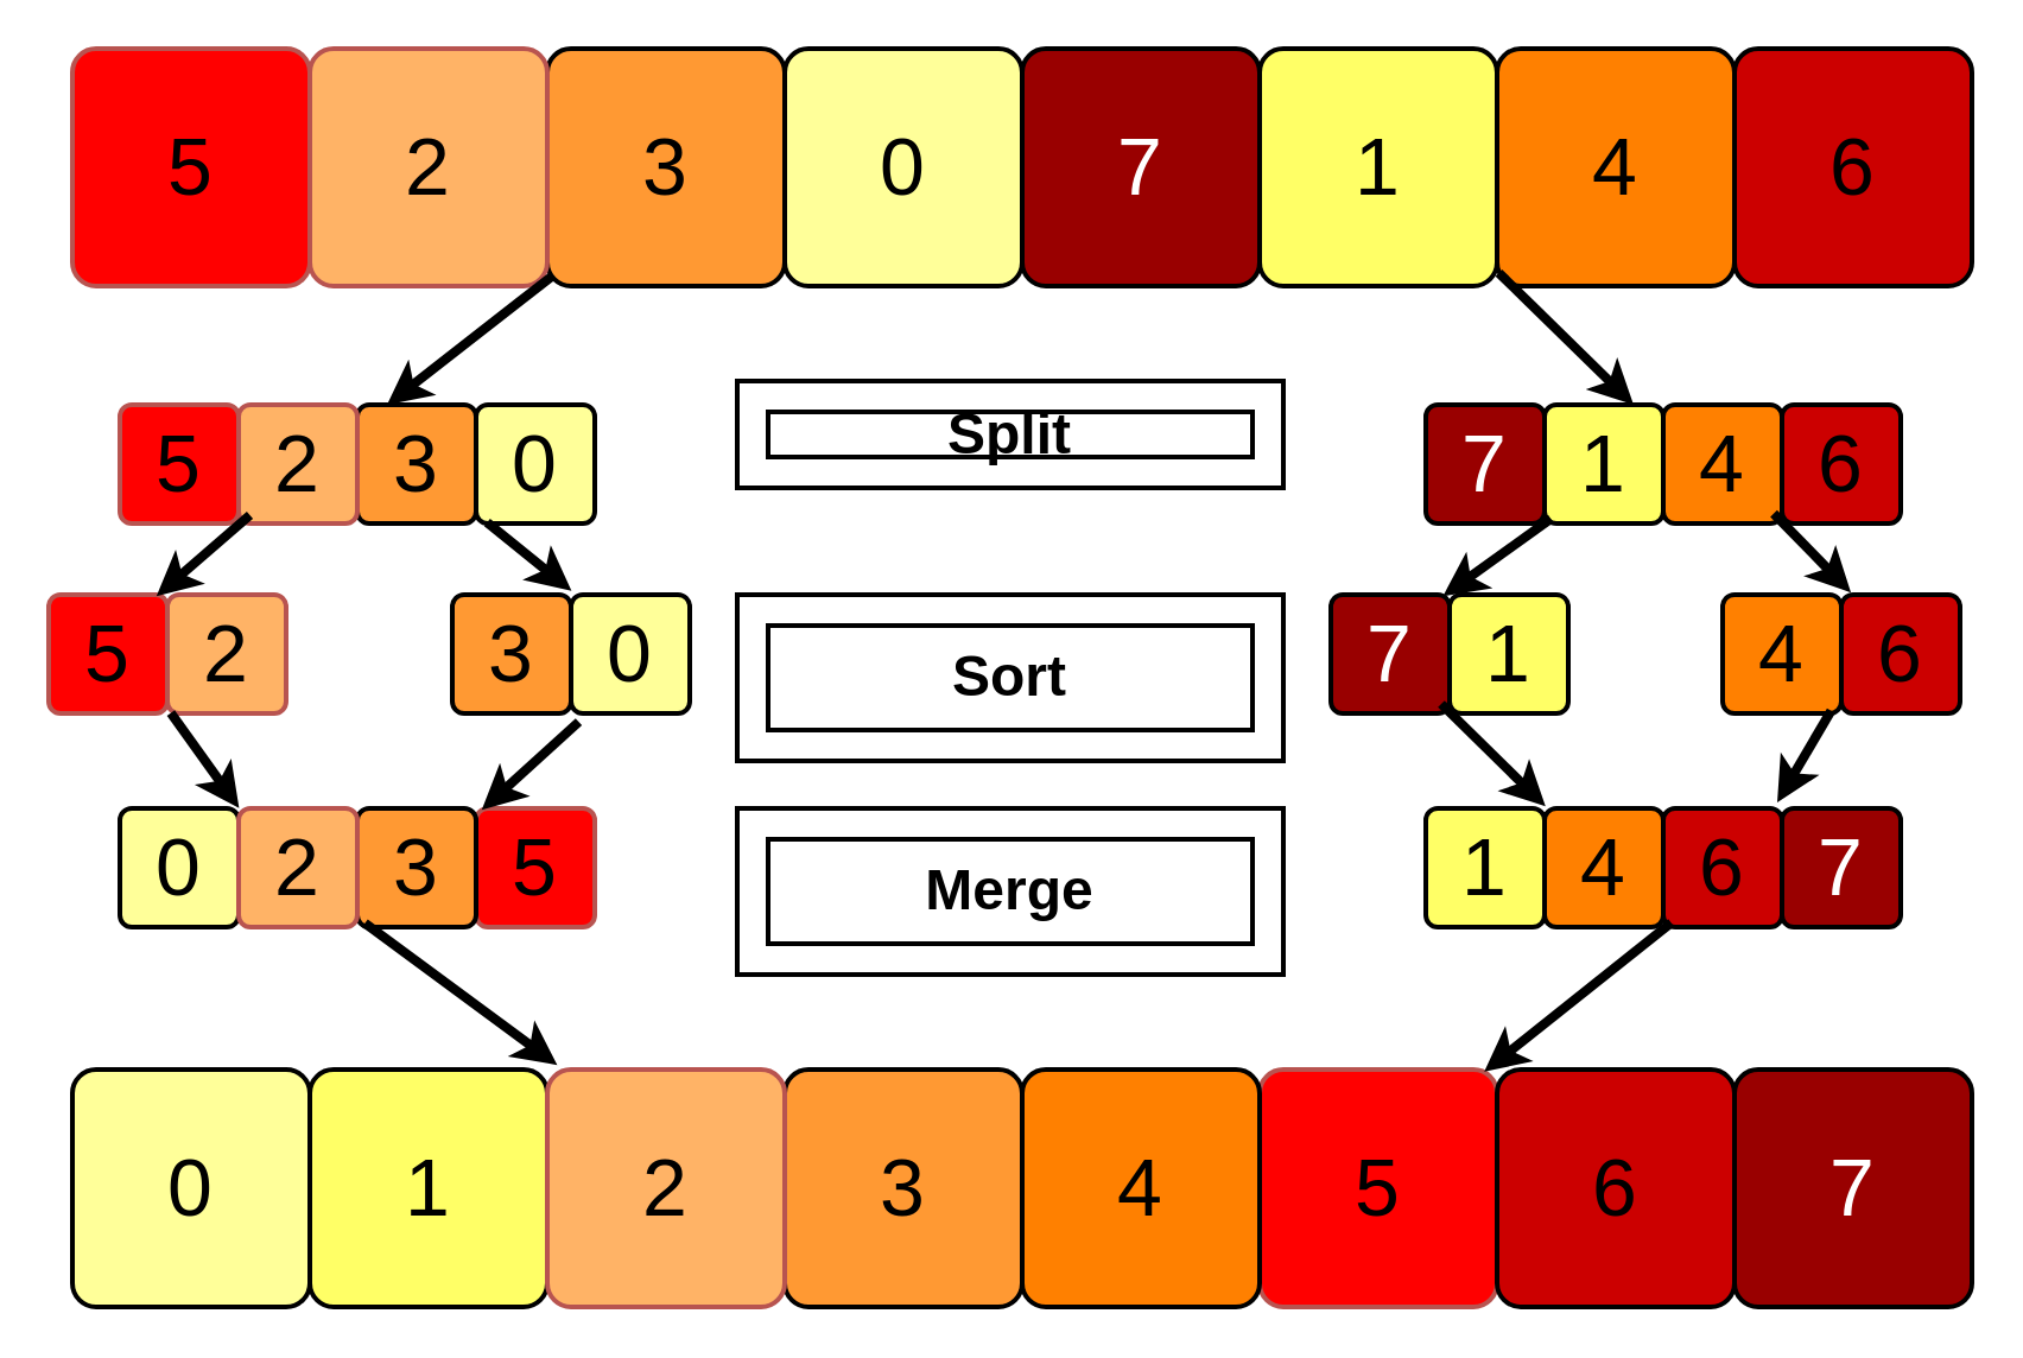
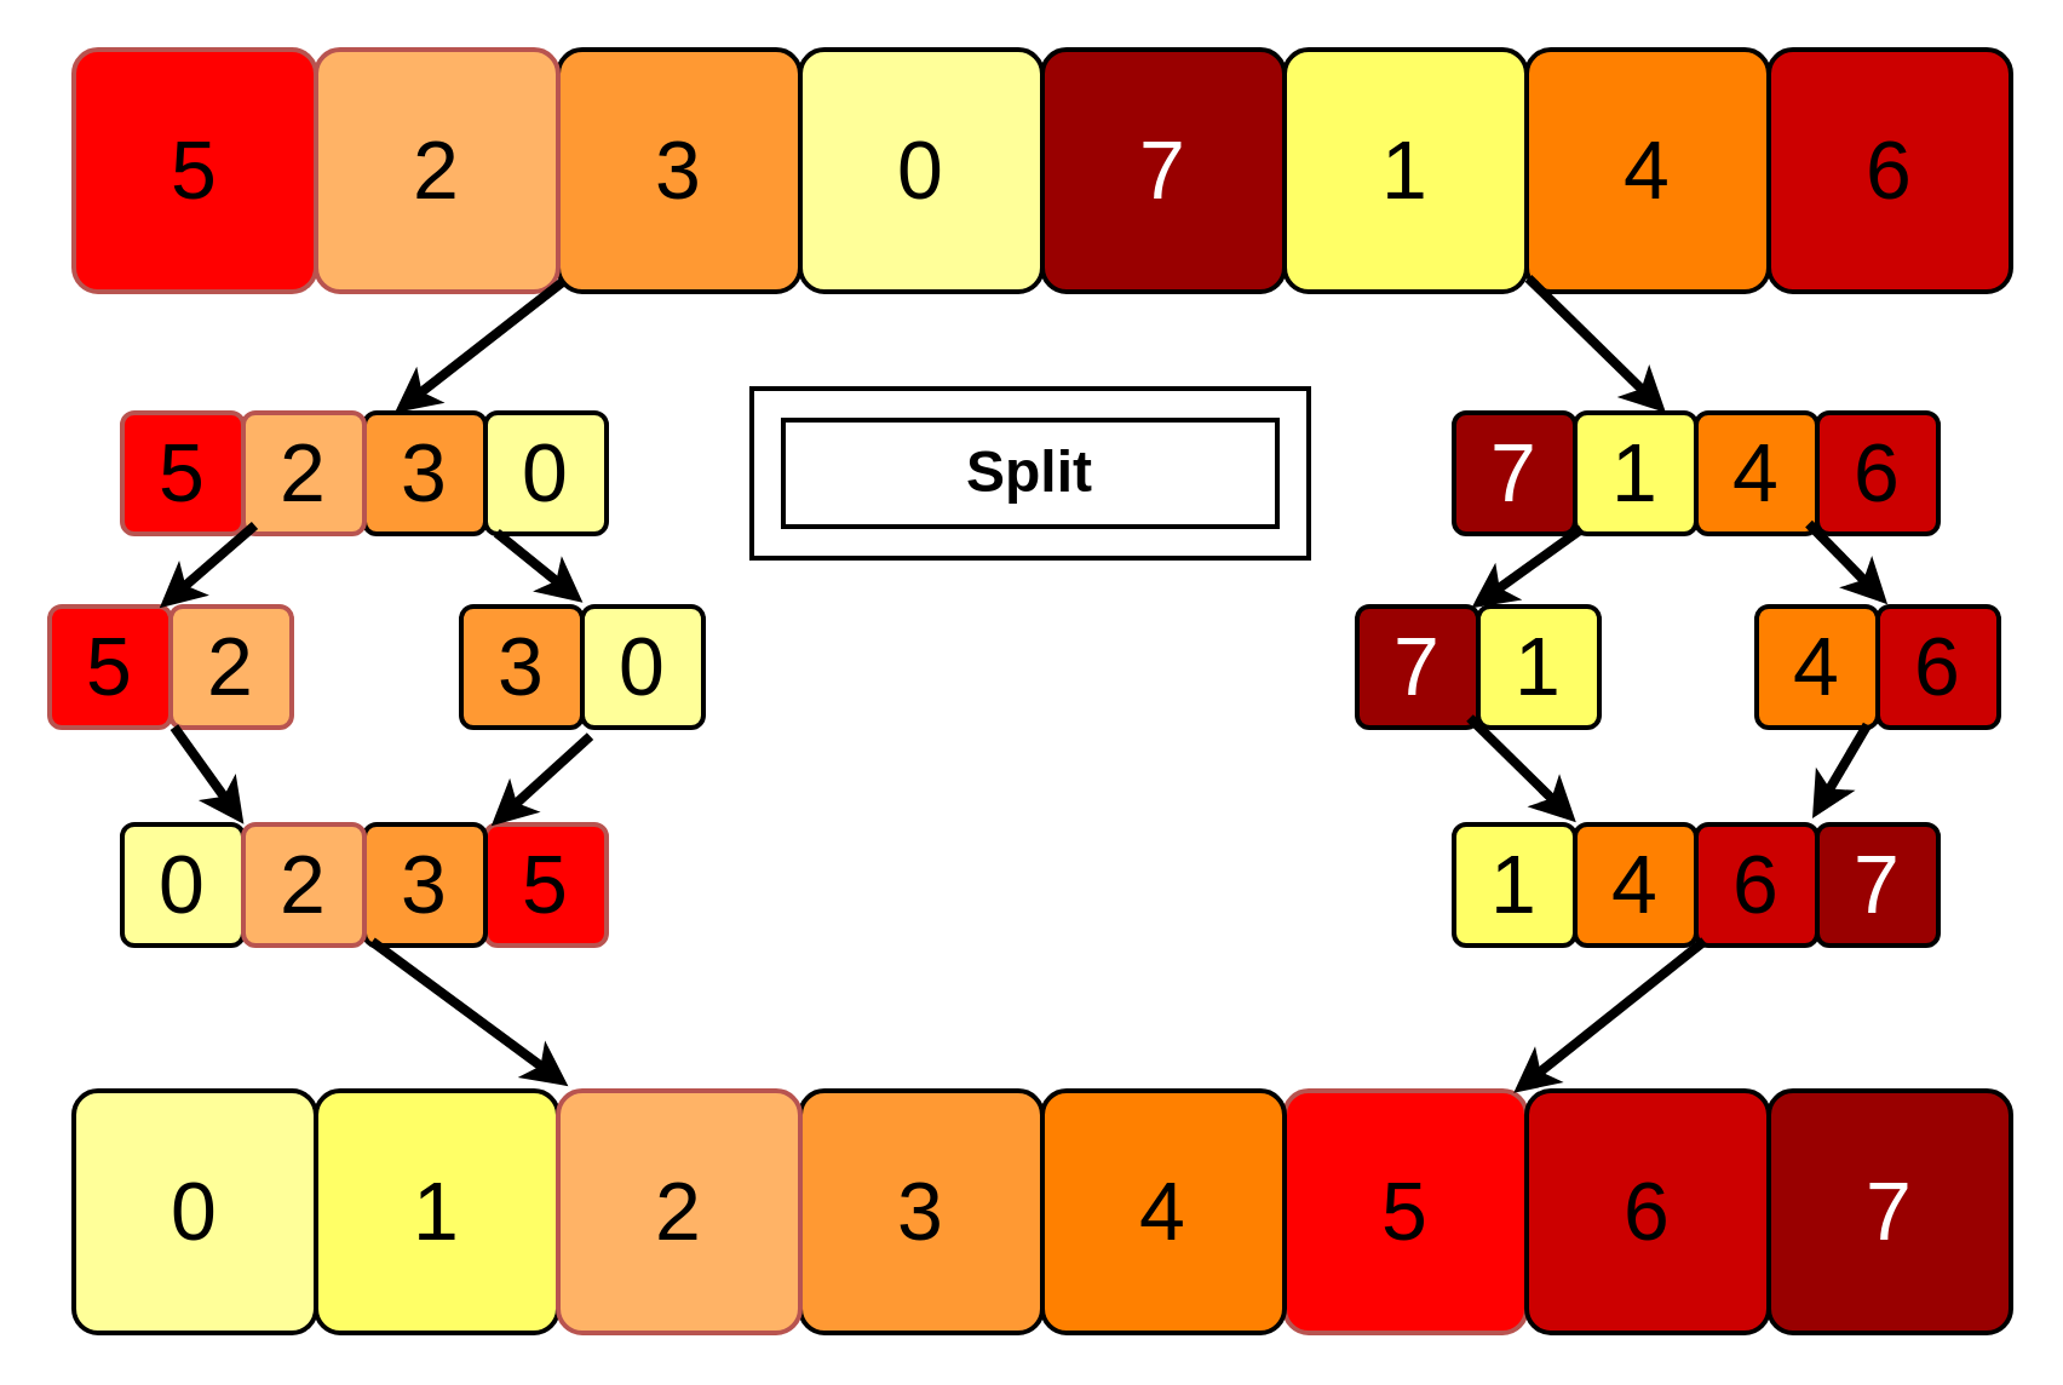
  <mxCell id="0" />
  <mxCell id="1" parent="0" />
  <mxCell id="2" value="&lt;font style=&quot;font-size: 34px&quot;&gt;5&lt;/font&gt;" parent="1" vertex="1" style="strokeWidth=2;rounded=1;arcSize=10;whiteSpace=wrap;html=1;align=center;fontSize=14;fillColor=#FF0000;strokeColor=#b85450;"><mxGeometry as="geometry" y="20" x="30" height="100" width="100" /></mxCell>
  <mxCell id="3" value="&lt;font color=&quot;#ffffff&quot; style=&quot;font-size: 34px&quot;&gt;7&lt;/font&gt;" parent="1" vertex="1" style="strokeWidth=2;rounded=1;arcSize=10;whiteSpace=wrap;html=1;align=center;fontSize=14;fillColor=#990000;strokeColor=#000000;"><mxGeometry as="geometry" y="20" x="430" height="100" width="100" /></mxCell>
  <mxCell id="4" value="&lt;font style=&quot;font-size: 34px&quot;&gt;3&lt;/font&gt;" parent="1" vertex="1" style="strokeWidth=2;rounded=1;arcSize=10;whiteSpace=wrap;html=1;align=center;fontSize=14;fillColor=#FF9933;"><mxGeometry as="geometry" y="20" x="230" height="100" width="100" /></mxCell>
  <mxCell id="5" value="&lt;font style=&quot;font-size: 34px&quot;&gt;0&lt;/font&gt;" parent="1" vertex="1" style="strokeWidth=2;rounded=1;arcSize=10;whiteSpace=wrap;html=1;align=center;fontSize=14;fillColor=#FFFF99;"><mxGeometry as="geometry" y="20" x="330" height="100" width="100" /></mxCell>
  <mxCell id="6" value="&lt;font style=&quot;font-size: 34px&quot;&gt;1&lt;/font&gt;" parent="1" vertex="1" style="strokeWidth=2;rounded=1;arcSize=10;whiteSpace=wrap;html=1;align=center;fontSize=14;fillColor=#FFFF66;"><mxGeometry as="geometry" y="20" x="530" height="100" width="100" /></mxCell>
  <mxCell id="7" value="&lt;font style=&quot;font-size: 34px&quot;&gt;2&lt;/font&gt;" parent="1" vertex="1" style="strokeWidth=2;rounded=1;arcSize=10;whiteSpace=wrap;html=1;align=center;fontSize=14;fillColor=#FFB366;strokeColor=#b85450;"><mxGeometry as="geometry" y="20" x="130" height="100" width="100" /></mxCell>
  <mxCell id="8" value="&lt;font style=&quot;font-size: 34px&quot;&gt;4&lt;/font&gt;" parent="1" vertex="1" style="strokeWidth=2;rounded=1;arcSize=10;whiteSpace=wrap;html=1;align=center;fontSize=14;fillColor=#FF8000;"><mxGeometry as="geometry" y="20" x="630" height="100" width="100" /></mxCell>
  <mxCell id="9" value="&lt;font style=&quot;font-size: 34px&quot;&gt;6&lt;/font&gt;" parent="1" vertex="1" style="strokeWidth=2;rounded=1;arcSize=10;whiteSpace=wrap;html=1;align=center;fontSize=14;fillColor=#CC0000;"><mxGeometry as="geometry" y="20" x="730" height="100" width="100" /></mxCell>
  <mxCell id="10" value="&lt;font style=&quot;font-size: 34px&quot;&gt;5&lt;/font&gt;" parent="1" vertex="1" style="strokeWidth=2;rounded=1;arcSize=10;whiteSpace=wrap;html=1;align=center;fontSize=14;fillColor=#FF0000;strokeColor=#b85450;"><mxGeometry as="geometry" y="170" x="50" height="50" width="50" /></mxCell>
  <mxCell id="11" value="&lt;font style=&quot;font-size: 34px&quot;&gt;3&lt;/font&gt;" parent="1" vertex="1" style="strokeWidth=2;rounded=1;arcSize=10;whiteSpace=wrap;html=1;align=center;fontSize=14;fillColor=#FF9933;"><mxGeometry as="geometry" y="170" x="150" height="50" width="50" /></mxCell>
  <mxCell id="12" value="&lt;font style=&quot;font-size: 34px&quot;&gt;0&lt;/font&gt;" parent="1" vertex="1" style="strokeWidth=2;rounded=1;arcSize=10;whiteSpace=wrap;html=1;align=center;fontSize=14;fillColor=#FFFF99;"><mxGeometry as="geometry" y="170" x="200" height="50" width="50" /></mxCell>
  <mxCell id="13" value="&lt;font style=&quot;font-size: 34px&quot;&gt;2&lt;/font&gt;" parent="1" vertex="1" style="strokeWidth=2;rounded=1;arcSize=10;whiteSpace=wrap;html=1;align=center;fontSize=14;fillColor=#FFB366;strokeColor=#b85450;"><mxGeometry as="geometry" y="170" x="100" height="50" width="50" /></mxCell>
  <mxCell id="14" value="&lt;font color=&quot;#ffffff&quot; style=&quot;font-size: 34px&quot;&gt;7&lt;/font&gt;" parent="1" vertex="1" style="strokeWidth=2;rounded=1;arcSize=10;whiteSpace=wrap;html=1;align=center;fontSize=14;fillColor=#990000;strokeColor=#000000;"><mxGeometry as="geometry" y="170" x="600" height="50" width="50" /></mxCell>
  <mxCell id="15" value="&lt;font style=&quot;font-size: 34px&quot;&gt;1&lt;/font&gt;" parent="1" vertex="1" style="strokeWidth=2;rounded=1;arcSize=10;whiteSpace=wrap;html=1;align=center;fontSize=14;fillColor=#FFFF66;"><mxGeometry as="geometry" y="170" x="650" height="50" width="50" /></mxCell>
  <mxCell id="16" value="&lt;font style=&quot;font-size: 34px&quot;&gt;4&lt;/font&gt;" parent="1" vertex="1" style="strokeWidth=2;rounded=1;arcSize=10;whiteSpace=wrap;html=1;align=center;fontSize=14;fillColor=#FF8000;"><mxGeometry as="geometry" y="170" x="700" height="50" width="50" /></mxCell>
  <mxCell id="17" value="&lt;font style=&quot;font-size: 34px&quot;&gt;6&lt;/font&gt;" parent="1" vertex="1" style="strokeWidth=2;rounded=1;arcSize=10;whiteSpace=wrap;html=1;align=center;fontSize=14;fillColor=#CC0000;"><mxGeometry as="geometry" y="170" x="750" height="50" width="50" /></mxCell>
  <mxCell id="18" value="&lt;font style=&quot;font-size: 34px&quot;&gt;5&lt;/font&gt;" parent="1" vertex="1" style="strokeWidth=2;rounded=1;arcSize=10;whiteSpace=wrap;html=1;align=center;fontSize=14;fillColor=#FF0000;strokeColor=#b85450;"><mxGeometry as="geometry" y="250" x="20" height="50" width="50" /></mxCell>
  <mxCell id="19" value="&lt;font style=&quot;font-size: 34px&quot;&gt;3&lt;/font&gt;" parent="1" vertex="1" style="strokeWidth=2;rounded=1;arcSize=10;whiteSpace=wrap;html=1;align=center;fontSize=14;fillColor=#FF9933;"><mxGeometry as="geometry" y="250" x="190" height="50" width="50" /></mxCell>
  <mxCell id="20" value="&lt;font style=&quot;font-size: 34px&quot;&gt;0&lt;/font&gt;" parent="1" vertex="1" style="strokeWidth=2;rounded=1;arcSize=10;whiteSpace=wrap;html=1;align=center;fontSize=14;fillColor=#FFFF99;"><mxGeometry as="geometry" y="250" x="240" height="50" width="50" /></mxCell>
  <mxCell id="21" value="&lt;font style=&quot;font-size: 34px&quot;&gt;2&lt;/font&gt;" parent="1" vertex="1" style="strokeWidth=2;rounded=1;arcSize=10;whiteSpace=wrap;html=1;align=center;fontSize=14;fillColor=#FFB366;strokeColor=#b85450;"><mxGeometry as="geometry" y="250" x="70" height="50" width="50" /></mxCell>
  <mxCell id="22" value="&lt;font color=&quot;#ffffff&quot; style=&quot;font-size: 34px&quot;&gt;7&lt;/font&gt;" parent="1" vertex="1" style="strokeWidth=2;rounded=1;arcSize=10;whiteSpace=wrap;html=1;align=center;fontSize=14;fillColor=#990000;strokeColor=#000000;"><mxGeometry as="geometry" y="250" x="560" height="50" width="50" /></mxCell>
  <mxCell id="23" value="&lt;font style=&quot;font-size: 34px&quot;&gt;1&lt;/font&gt;" parent="1" vertex="1" style="strokeWidth=2;rounded=1;arcSize=10;whiteSpace=wrap;html=1;align=center;fontSize=14;fillColor=#FFFF66;"><mxGeometry as="geometry" y="250" x="610" height="50" width="50" /></mxCell>
  <mxCell id="24" value="&lt;font style=&quot;font-size: 34px&quot;&gt;4&lt;/font&gt;" parent="1" vertex="1" style="strokeWidth=2;rounded=1;arcSize=10;whiteSpace=wrap;html=1;align=center;fontSize=14;fillColor=#FF8000;"><mxGeometry as="geometry" y="250" x="725" height="50" width="50" /></mxCell>
  <mxCell id="25" value="&lt;font style=&quot;font-size: 34px&quot;&gt;6&lt;/font&gt;" parent="1" vertex="1" style="strokeWidth=2;rounded=1;arcSize=10;whiteSpace=wrap;html=1;align=center;fontSize=14;fillColor=#CC0000;"><mxGeometry as="geometry" y="250" x="775" height="50" width="50" /></mxCell>
  <mxCell id="26" value="&lt;font style=&quot;font-size: 34px&quot;&gt;5&lt;/font&gt;" parent="1" vertex="1" style="strokeWidth=2;rounded=1;arcSize=10;whiteSpace=wrap;html=1;align=center;fontSize=14;fillColor=#FF0000;strokeColor=#b85450;"><mxGeometry as="geometry" y="340" x="200" height="50" width="50" /></mxCell>
  <mxCell id="27" value="&lt;font style=&quot;font-size: 34px&quot;&gt;3&lt;/font&gt;" parent="1" vertex="1" style="strokeWidth=2;rounded=1;arcSize=10;whiteSpace=wrap;html=1;align=center;fontSize=14;fillColor=#FF9933;"><mxGeometry as="geometry" y="340" x="150" height="50" width="50" /></mxCell>
  <mxCell id="28" value="&lt;font style=&quot;font-size: 34px&quot;&gt;0&lt;/font&gt;" parent="1" vertex="1" style="strokeWidth=2;rounded=1;arcSize=10;whiteSpace=wrap;html=1;align=center;fontSize=14;fillColor=#FFFF99;"><mxGeometry as="geometry" y="340" x="50" height="50" width="50" /></mxCell>
  <mxCell id="29" value="&lt;font style=&quot;font-size: 34px&quot;&gt;2&lt;/font&gt;" parent="1" vertex="1" style="strokeWidth=2;rounded=1;arcSize=10;whiteSpace=wrap;html=1;align=center;fontSize=14;fillColor=#FFB366;strokeColor=#b85450;"><mxGeometry as="geometry" y="340" x="100" height="50" width="50" /></mxCell>
  <mxCell id="30" value="&lt;font color=&quot;#ffffff&quot; style=&quot;font-size: 34px&quot;&gt;7&lt;/font&gt;" parent="1" vertex="1" style="strokeWidth=2;rounded=1;arcSize=10;whiteSpace=wrap;html=1;align=center;fontSize=14;fillColor=#990000;strokeColor=#000000;"><mxGeometry as="geometry" y="340" x="750" height="50" width="50" /></mxCell>
  <mxCell id="31" value="&lt;font style=&quot;font-size: 34px&quot;&gt;1&lt;/font&gt;" parent="1" vertex="1" style="strokeWidth=2;rounded=1;arcSize=10;whiteSpace=wrap;html=1;align=center;fontSize=14;fillColor=#FFFF66;"><mxGeometry as="geometry" y="340" x="600" height="50" width="50" /></mxCell>
  <mxCell id="32" value="&lt;font style=&quot;font-size: 34px&quot;&gt;4&lt;/font&gt;" parent="1" vertex="1" style="strokeWidth=2;rounded=1;arcSize=10;whiteSpace=wrap;html=1;align=center;fontSize=14;fillColor=#FF8000;"><mxGeometry as="geometry" y="340" x="650" height="50" width="50" /></mxCell>
  <mxCell id="33" value="&lt;font style=&quot;font-size: 34px&quot;&gt;6&lt;/font&gt;" parent="1" vertex="1" style="strokeWidth=2;rounded=1;arcSize=10;whiteSpace=wrap;html=1;align=center;fontSize=14;fillColor=#CC0000;"><mxGeometry as="geometry" y="340" x="700" height="50" width="50" /></mxCell>
  <mxCell id="34" value="&lt;font style=&quot;font-size: 34px&quot;&gt;5&lt;/font&gt;" parent="1" vertex="1" style="strokeWidth=2;rounded=1;arcSize=10;whiteSpace=wrap;html=1;align=center;fontSize=14;fillColor=#FF0000;strokeColor=#b85450;"><mxGeometry as="geometry" y="450" x="530" height="100" width="100" /></mxCell>
  <mxCell id="35" value="&lt;font color=&quot;#ffffff&quot; style=&quot;font-size: 34px&quot;&gt;7&lt;/font&gt;" parent="1" vertex="1" style="strokeWidth=2;rounded=1;arcSize=10;whiteSpace=wrap;html=1;align=center;fontSize=14;fillColor=#990000;strokeColor=#000000;"><mxGeometry as="geometry" y="450" x="730" height="100" width="100" /></mxCell>
  <mxCell id="36" value="&lt;font style=&quot;font-size: 34px&quot;&gt;3&lt;/font&gt;" parent="1" vertex="1" style="strokeWidth=2;rounded=1;arcSize=10;whiteSpace=wrap;html=1;align=center;fontSize=14;fillColor=#FF9933;"><mxGeometry as="geometry" y="450" x="330" height="100" width="100" /></mxCell>
  <mxCell id="37" value="&lt;font style=&quot;font-size: 34px&quot;&gt;0&lt;/font&gt;" parent="1" vertex="1" style="strokeWidth=2;rounded=1;arcSize=10;whiteSpace=wrap;html=1;align=center;fontSize=14;fillColor=#FFFF99;"><mxGeometry as="geometry" y="450" x="30" height="100" width="100" /></mxCell>
  <mxCell id="38" value="&lt;font style=&quot;font-size: 34px&quot;&gt;1&lt;/font&gt;" parent="1" vertex="1" style="strokeWidth=2;rounded=1;arcSize=10;whiteSpace=wrap;html=1;align=center;fontSize=14;fillColor=#FFFF66;"><mxGeometry as="geometry" y="450" x="130" height="100" width="100" /></mxCell>
  <mxCell id="39" value="&lt;font style=&quot;font-size: 34px&quot;&gt;2&lt;/font&gt;" parent="1" vertex="1" style="strokeWidth=2;rounded=1;arcSize=10;whiteSpace=wrap;html=1;align=center;fontSize=14;fillColor=#FFB366;strokeColor=#b85450;"><mxGeometry as="geometry" y="450" x="230" height="100" width="100" /></mxCell>
  <mxCell id="40" value="&lt;font style=&quot;font-size: 34px&quot;&gt;4&lt;/font&gt;" parent="1" vertex="1" style="strokeWidth=2;rounded=1;arcSize=10;whiteSpace=wrap;html=1;align=center;fontSize=14;fillColor=#FF8000;"><mxGeometry as="geometry" y="450" x="430" height="100" width="100" /></mxCell>
  <mxCell id="41" value="&lt;font style=&quot;font-size: 34px&quot;&gt;6&lt;/font&gt;" parent="1" vertex="1" style="strokeWidth=2;rounded=1;arcSize=10;whiteSpace=wrap;html=1;align=center;fontSize=14;fillColor=#CC0000;"><mxGeometry as="geometry" y="450" x="630" height="100" width="100" /></mxCell>
  <mxCell id="42" value="" parent="1" style="endArrow=classic;html=1;exitX=0.019;exitY=0.959;exitDx=0;exitDy=0;exitPerimeter=0;entryX=0.25;entryY=0;entryDx=0;entryDy=0;strokeWidth=4;" edge="1" source="4" target="11"><mxGeometry as="geometry" height="50" width="50" relative="1"><mxPoint as="sourcePoint" y="620" x="20" /><mxPoint as="targetPoint" y="570" x="70" /></mxGeometry></mxCell>
  <mxCell id="43" value="" parent="1" style="endArrow=classic;html=1;exitX=0.007;exitY=0.944;exitDx=0;exitDy=0;exitPerimeter=0;entryX=0.75;entryY=0;entryDx=0;entryDy=0;strokeWidth=4;" edge="1" source="8" target="15"><mxGeometry as="geometry" height="50" width="50" relative="1"><mxPoint as="sourcePoint" y="125.9" x="241.9" /><mxPoint as="targetPoint" y="180" x="172.5" /></mxGeometry></mxCell>
  <mxCell id="44" value="" parent="1" style="endArrow=classic;html=1;exitX=0.093;exitY=0.991;exitDx=0;exitDy=0;exitPerimeter=0;entryX=0.004;entryY=-0.033;entryDx=0;entryDy=0;strokeWidth=4;entryPerimeter=0;" edge="1" source="12" target="20"><mxGeometry as="geometry" height="50" width="50" relative="1"><mxPoint as="sourcePoint" y="135.9" x="251.9" /><mxPoint as="targetPoint" y="190" x="182.5" /></mxGeometry></mxCell>
  <mxCell id="45" value="" parent="1" style="endArrow=classic;html=1;exitX=0.095;exitY=0.931;exitDx=0;exitDy=0;entryX=0.908;entryY=0.012;entryDx=0;entryDy=0;strokeWidth=4;entryPerimeter=0;exitPerimeter=0;" edge="1" source="13" target="18"><mxGeometry as="geometry" height="50" width="50" relative="1"><mxPoint as="sourcePoint" y="145.9" x="261.9" /><mxPoint as="targetPoint" y="200" x="192.5" /></mxGeometry></mxCell>
  <mxCell id="46" value="" parent="1" style="endArrow=classic;html=1;exitX=0.065;exitY=1.071;exitDx=0;exitDy=0;exitPerimeter=0;entryX=0.048;entryY=0.013;entryDx=0;entryDy=0;strokeWidth=4;entryPerimeter=0;" edge="1" source="20" target="26"><mxGeometry as="geometry" height="50" width="50" relative="1"><mxPoint as="sourcePoint" y="155.9" x="271.9" /><mxPoint as="targetPoint" y="210" x="202.5" /></mxGeometry></mxCell>
  <mxCell id="47" value="" parent="1" style="endArrow=classic;html=1;exitX=0.029;exitY=0.996;exitDx=0;exitDy=0;exitPerimeter=0;entryX=0.004;entryY=-0.002;entryDx=0;entryDy=0;strokeWidth=4;entryPerimeter=0;" edge="1" source="21" target="29"><mxGeometry as="geometry" height="50" width="50" relative="1"><mxPoint as="sourcePoint" y="165.9" x="281.9" /><mxPoint as="targetPoint" y="220" x="212.5" /></mxGeometry></mxCell>
  <mxCell id="48" value="" parent="1" style="endArrow=classic;html=1;exitX=0.064;exitY=0.967;exitDx=0;exitDy=0;exitPerimeter=0;entryX=0.042;entryY=-0.019;entryDx=0;entryDy=0;strokeWidth=4;entryPerimeter=0;" edge="1" source="27" target="39"><mxGeometry as="geometry" height="50" width="50" relative="1"><mxPoint as="sourcePoint" y="175.9" x="291.9" /><mxPoint as="targetPoint" y="230" x="222.5" /></mxGeometry></mxCell>
  <mxCell id="49" value="" parent="1" style="endArrow=classic;html=1;exitX=0.053;exitY=0.961;exitDx=0;exitDy=0;exitPerimeter=0;entryX=0.945;entryY=0.012;entryDx=0;entryDy=0;strokeWidth=4;entryPerimeter=0;" edge="1" source="15" target="22"><mxGeometry as="geometry" height="50" width="50" relative="1"><mxPoint as="sourcePoint" y="185.9" x="301.9" /><mxPoint as="targetPoint" y="240" x="232.5" /></mxGeometry></mxCell>
  <mxCell id="50" value="" parent="1" style="endArrow=classic;html=1;exitX=0.93;exitY=0.916;exitDx=0;exitDy=0;exitPerimeter=0;entryX=1.081;entryY=-0.018;entryDx=0;entryDy=0;strokeWidth=4;entryPerimeter=0;" edge="1" source="16" target="24"><mxGeometry as="geometry" height="50" width="50" relative="1"><mxPoint as="sourcePoint" y="195.9" x="311.9" /><mxPoint as="targetPoint" y="250" x="242.5" /></mxGeometry></mxCell>
  <mxCell id="51" value="" parent="1" style="endArrow=classic;html=1;exitX=0.93;exitY=0.92;exitDx=0;exitDy=0;exitPerimeter=0;entryX=0.008;entryY=-0.017;entryDx=0;entryDy=0;strokeWidth=4;entryPerimeter=0;" edge="1" source="22" target="32"><mxGeometry as="geometry" height="50" width="50" relative="1"><mxPoint as="sourcePoint" y="205.9" x="321.9" /><mxPoint as="targetPoint" y="260" x="252.5" /></mxGeometry></mxCell>
  <mxCell id="52" value="" parent="1" style="endArrow=classic;html=1;exitX=0.914;exitY=0.977;exitDx=0;exitDy=0;exitPerimeter=0;entryX=0.96;entryY=-0.051;entryDx=0;entryDy=0;strokeWidth=4;entryPerimeter=0;" edge="1" source="24" target="33"><mxGeometry as="geometry" height="50" width="50" relative="1"><mxPoint as="sourcePoint" y="306" x="616.5" /><mxPoint as="targetPoint" y="349.15" x="660.4" /></mxGeometry></mxCell>
  <mxCell id="53" value="" parent="1" style="endArrow=classic;html=1;exitX=1.067;exitY=0.963;exitDx=0;exitDy=0;exitPerimeter=0;entryX=0.946;entryY=0.009;entryDx=0;entryDy=0;strokeWidth=4;entryPerimeter=0;" edge="1" source="32" target="34"><mxGeometry as="geometry" height="50" width="50" relative="1"><mxPoint as="sourcePoint" y="316" x="626.5" /><mxPoint as="targetPoint" y="359.15" x="670.4" /></mxGeometry></mxCell>
- <mxCell id="54" value="&lt;font style=&quot;font-size: 24px&quot;&gt;&lt;b&gt;Split&lt;/b&gt;&lt;/font&gt;" parent="1" vertex="1" style="shape=ext;strokeWidth=2;margin=10;double=1;whiteSpace=wrap;html=1;align=center;fontSize=14;fillColor=#FFFFFF;"><mxGeometry x="310" y="160" as="geometry" height="45" width="230" /></mxCell>
- <mxCell id="55" value="&lt;b&gt;&lt;font style=&quot;font-size: 24px&quot;&gt;Sort&lt;/font&gt;&lt;/b&gt;" parent="1" vertex="1" style="shape=ext;strokeWidth=2;margin=10;double=1;whiteSpace=wrap;html=1;align=center;fontSize=14;fillColor=#FFFFFF;"><mxGeometry as="geometry" y="250" x="310" height="70" width="230" /></mxCell>
- <mxCell id="56" value="&lt;b&gt;&lt;font style=&quot;font-size: 24px&quot;&gt;Merge&lt;/font&gt;&lt;/b&gt;" parent="1" vertex="1" style="shape=ext;strokeWidth=2;margin=10;double=1;whiteSpace=wrap;html=1;align=center;fontSize=14;fillColor=#FFFFFF;"><mxGeometry as="geometry" y="340" x="310" height="70" width="230" /></mxCell>
+ <mxCell id="54" value="&lt;font style=&quot;font-size: 24px&quot;&gt;&lt;b&gt;Split&lt;/b&gt;&lt;/font&gt;" parent="1" vertex="1" style="shape=ext;strokeWidth=2;margin=10;double=1;whiteSpace=wrap;html=1;align=center;fontSize=14;fillColor=#FFFFFF;"><mxGeometry as="geometry" y="160" x="310" height="70" width="230" /></mxCell>
